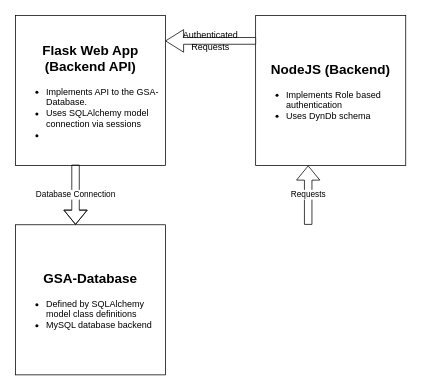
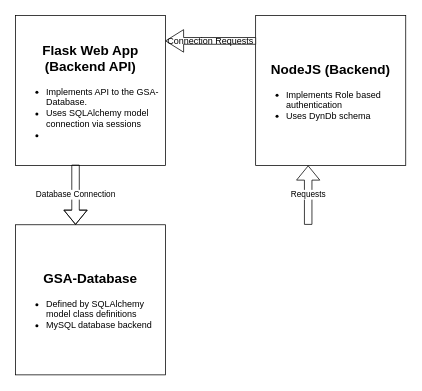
  <mxCell id="0" />
  <mxCell id="1" parent="0" />
  <mxCell id="2" value="&lt;h2&gt;Flask Web App (Backend API)&lt;br&gt;&lt;/h2&gt;&lt;div align=&quot;left&quot;&gt;&lt;ul&gt;&lt;li&gt;Implements API to the GSA-Database.&lt;/li&gt;&lt;li&gt;Uses SQLAlchemy model connection via sessions&lt;br&gt;&lt;/li&gt;&lt;li&gt;&lt;br&gt;&lt;/li&gt;&lt;/ul&gt;&lt;/div&gt;" style="whiteSpace=wrap;html=1;aspect=fixed;" vertex="1" parent="1"><mxGeometry x="20" y="20" width="200" height="200" as="geometry" /></mxCell>
  <mxCell id="3" value="&lt;h2&gt;GSA-Database&lt;br&gt;&lt;/h2&gt;&lt;div align=&quot;left&quot;&gt;&lt;ul&gt;&lt;li&gt;Defined by SQLAlchemy model class definitions&lt;/li&gt;&lt;li&gt;MySQL database backend&lt;br&gt;&lt;/li&gt;&lt;/ul&gt;&lt;/div&gt;" style="whiteSpace=wrap;html=1;aspect=fixed;" vertex="1" parent="1"><mxGeometry x="20" y="299" width="200" height="200" as="geometry" /></mxCell>
  <mxCell id="4" value="&lt;h2&gt;NodeJS (Backend)&lt;/h2&gt;&lt;div align=&quot;left&quot;&gt;&lt;ul&gt;&lt;li&gt;Implements Role based authentication&lt;/li&gt;&lt;li&gt;Uses DynDb schema&lt;br&gt;&lt;/li&gt;&lt;/ul&gt;&lt;/div&gt;" style="whiteSpace=wrap;html=1;aspect=fixed;" vertex="1" parent="1"><mxGeometry x="340" y="20" width="200" height="200" as="geometry" /></mxCell>
  <mxCell id="5" value="Requests" style="shape=flexArrow;endArrow=classic;html=1;rounded=0;" edge="1" parent="1"><mxGeometry width="50" height="50" relative="1" as="geometry"><mxPoint x="410" y="299" as="sourcePoint" /><mxPoint x="410" y="220" as="targetPoint" /></mxGeometry></mxCell>
- <mxCell id="6" value="&lt;div&gt;Authenticated Requests&lt;/div&gt;" style="shape=singleArrow;direction=west;whiteSpace=wrap;html=1;" vertex="1" parent="1"><mxGeometry x="220" y="39" width="120" height="30" as="geometry" /></mxCell>
+ <mxCell id="6" value="&lt;div&gt;Connection Requests&lt;/div&gt;" style="shape=singleArrow;direction=west;whiteSpace=wrap;html=1;" vertex="1" parent="1"><mxGeometry x="220" y="39" width="120" height="30" as="geometry" /></mxCell>
  <mxCell id="7" value="&lt;div&gt;Database Connection&lt;/div&gt;" style="shape=flexArrow;endArrow=classic;html=1;rounded=0;" edge="1" parent="1"><mxGeometry width="50" height="50" relative="1" as="geometry"><mxPoint x="100" y="219" as="sourcePoint" /><mxPoint x="100" y="299" as="targetPoint" /><Array as="points"><mxPoint x="100" y="250" /></Array></mxGeometry></mxCell>
